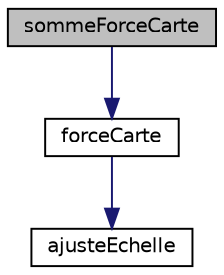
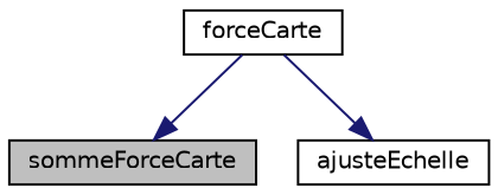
  digraph {
    rankdir=TB
    node [color=black fillcolor=white fontname=Helvetica fontsize=10 shape=record style=filled]
    edge [color=midnightblue fontname=Helvetica fontsize=10 labelfontname=Helvetica labelfontsize=10 style=solid]
    n1 [fillcolor=grey75 fontcolor=black height=0.2 label=sommeForceCarte width=0.4]
    n2 [height=0.2 label=forceCarte width=0.4]
    n3 [height=0.2 label=ajusteEchelle width=0.4]
-   n1 -> n2
+   n2 -> n1
    n2 -> n3
  }
